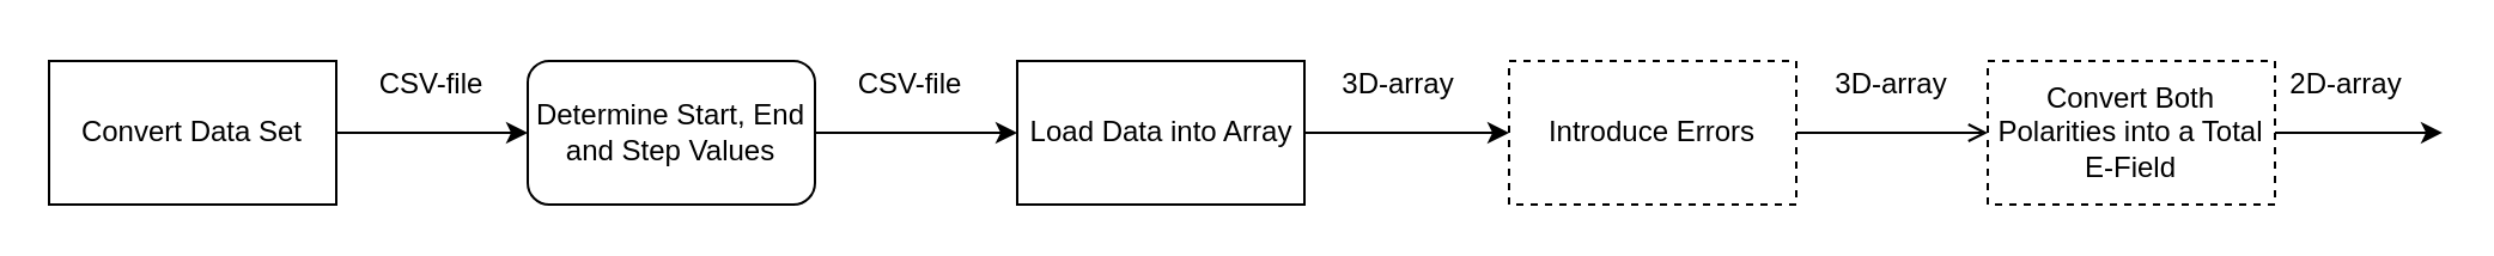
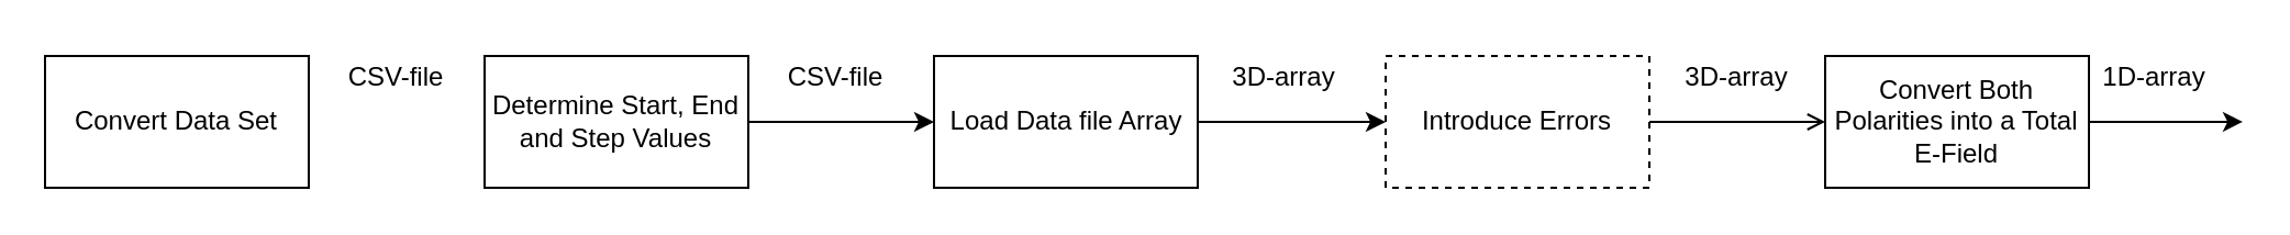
  <mxCell id="0" />
  <mxCell id="1" parent="0" />
- <mxCell id="2" value="" style="edgeStyle=orthogonalEdgeStyle;rounded=0;orthogonalLoop=1;jettySize=auto;html=1;" edge="1" parent="1" source="3" target="5"><mxGeometry relative="1" as="geometry" /></mxCell>
  <mxCell id="3" value="Convert Data Set" style="rounded=0;whiteSpace=wrap;html=1;" vertex="1" parent="1"><mxGeometry x="20" y="25" width="120" height="60" as="geometry" /></mxCell>
  <mxCell id="4" value="" style="edgeStyle=orthogonalEdgeStyle;rounded=0;orthogonalLoop=1;jettySize=auto;html=1;" edge="1" parent="1" source="5" target="7"><mxGeometry relative="1" as="geometry" /></mxCell>
- <mxCell id="5" value="Determine Start, End and Step Values" style="whiteSpace=wrap;html=1;rounded=1;" vertex="1" parent="1"><mxGeometry x="220" y="25" width="120" height="60" as="geometry" /></mxCell>
+ <mxCell id="5" value="Determine Start, End and Step Values" style="rounded=0;whiteSpace=wrap;html=1;" vertex="1" parent="1"><mxGeometry x="220" y="25" width="120" height="60" as="geometry" /></mxCell>
  <mxCell id="6" style="edgeStyle=orthogonalEdgeStyle;rounded=0;orthogonalLoop=1;jettySize=auto;html=1;exitX=1;exitY=0.5;exitDx=0;exitDy=0;entryX=0;entryY=0.5;entryDx=0;entryDy=0;" edge="1" parent="1" source="7" target="12"><mxGeometry relative="1" as="geometry" /></mxCell>
- <mxCell id="7" value="Load Data into Array" style="rounded=0;whiteSpace=wrap;html=1;" vertex="1" parent="1"><mxGeometry x="424.5" y="25" width="120" height="60" as="geometry" /></mxCell>
+ <mxCell id="7" value="Load Data file Array" style="rounded=0;whiteSpace=wrap;html=1;" vertex="1" parent="1"><mxGeometry x="424.5" y="25" width="120" height="60" as="geometry" /></mxCell>
  <mxCell id="8" style="edgeStyle=orthogonalEdgeStyle;rounded=0;orthogonalLoop=1;jettySize=auto;html=1;exitX=1;exitY=0.5;exitDx=0;exitDy=0;" edge="1" parent="1" source="9"><mxGeometry relative="1" as="geometry"><mxPoint x="1020" y="54.957" as="targetPoint" /></mxGeometry></mxCell>
- <mxCell id="9" value="Convert Both Polarities into a Total E-Field" style="rounded=0;whiteSpace=wrap;html=1;dashed=1;" vertex="1" parent="1"><mxGeometry x="830" y="25" width="120" height="60" as="geometry" /></mxCell>
- <mxCell id="10" value="2D-array" style="text;html=1;align=center;verticalAlign=middle;whiteSpace=wrap;rounded=0;" vertex="1" parent="1"><mxGeometry x="950" y="20" width="60" height="30" as="geometry" /></mxCell>
+ <mxCell id="9" value="Convert Both Polarities into a Total E-Field" style="rounded=0;whiteSpace=wrap;html=1;" vertex="1" parent="1"><mxGeometry x="830" y="25" width="120" height="60" as="geometry" /></mxCell>
+ <mxCell id="10" value="1D-array" style="text;html=1;align=center;verticalAlign=middle;whiteSpace=wrap;rounded=0;" vertex="1" parent="1"><mxGeometry x="950" y="20" width="60" height="30" as="geometry" /></mxCell>
  <mxCell id="11" value="" style="edgeStyle=orthogonalEdgeStyle;rounded=0;orthogonalLoop=1;jettySize=auto;html=1;endArrow=open;" edge="1" parent="1" source="12" target="9"><mxGeometry relative="1" as="geometry" /></mxCell>
  <mxCell id="12" value="Introduce Errors" style="rounded=0;whiteSpace=wrap;html=1;dashed=1;" vertex="1" parent="1"><mxGeometry x="630" y="25" width="120" height="60" as="geometry" /></mxCell>
  <mxCell id="13" value="CSV-file" style="text;html=1;align=center;verticalAlign=middle;whiteSpace=wrap;rounded=0;" vertex="1" parent="1"><mxGeometry x="150" y="20" width="60" height="30" as="geometry" /></mxCell>
  <mxCell id="14" value="CSV-file" style="text;html=1;align=center;verticalAlign=middle;whiteSpace=wrap;rounded=0;" vertex="1" parent="1"><mxGeometry x="350" y="20" width="60" height="30" as="geometry" /></mxCell>
  <mxCell id="15" value="3D-array" style="text;html=1;align=center;verticalAlign=middle;whiteSpace=wrap;rounded=0;" vertex="1" parent="1"><mxGeometry x="554" y="20" width="60" height="30" as="geometry" /></mxCell>
  <mxCell id="16" value="3D-array" style="text;html=1;align=center;verticalAlign=middle;whiteSpace=wrap;rounded=0;" vertex="1" parent="1"><mxGeometry x="760" y="20" width="60" height="30" as="geometry" /></mxCell>
